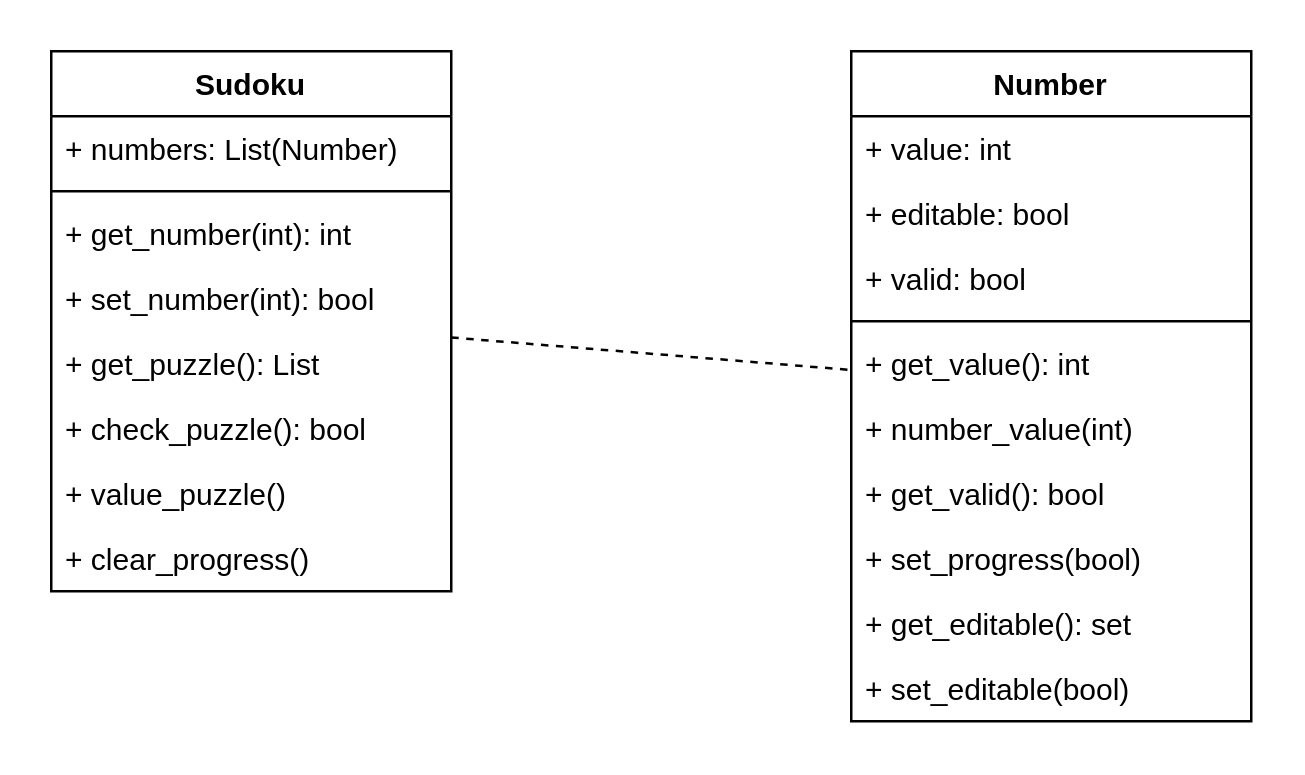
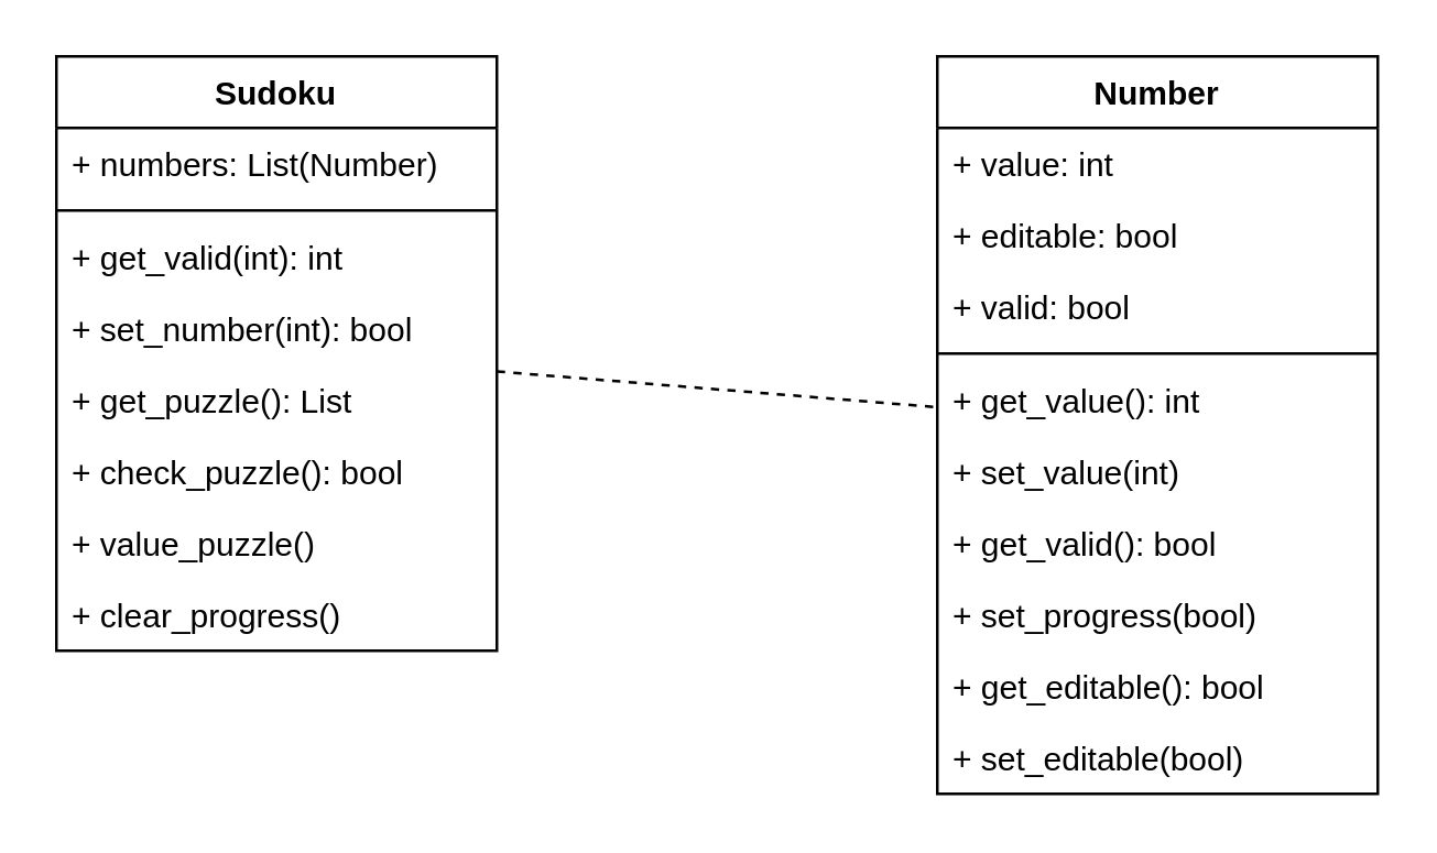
  <mxCell id="0" />
  <mxCell id="1" parent="0" />
  <mxCell id="2" value="Sudoku" style="swimlane;fontStyle=1;align=center;verticalAlign=top;childLayout=stackLayout;horizontal=1;startSize=26;horizontalStack=0;resizeParent=1;resizeParentMax=0;resizeLast=0;collapsible=1;marginBottom=0;" vertex="1" parent="1"><mxGeometry x="20" y="20" width="160" height="216" as="geometry" /></mxCell>
  <mxCell id="3" value="+ numbers: List(Number)" style="text;strokeColor=none;fillColor=none;align=left;verticalAlign=top;spacingLeft=4;spacingRight=4;overflow=hidden;rotatable=0;points=[[0,0.5],[1,0.5]];portConstraint=eastwest;" vertex="1" parent="2"><mxGeometry y="26" width="160" height="26" as="geometry" /></mxCell>
  <mxCell id="4" value="" style="line;strokeWidth=1;fillColor=none;align=left;verticalAlign=middle;spacingTop=-1;spacingLeft=3;spacingRight=3;rotatable=0;labelPosition=right;points=[];portConstraint=eastwest;" vertex="1" parent="2"><mxGeometry y="52" width="160" height="8" as="geometry" /></mxCell>
- <mxCell id="5" value="+ get_number(int): int" style="text;strokeColor=none;fillColor=none;align=left;verticalAlign=top;spacingLeft=4;spacingRight=4;overflow=hidden;rotatable=0;points=[[0,0.5],[1,0.5]];portConstraint=eastwest;" vertex="1" parent="2"><mxGeometry y="60" width="160" height="26" as="geometry" /></mxCell>
+ <mxCell id="5" value="+ get_valid(int): int" style="text;strokeColor=none;fillColor=none;align=left;verticalAlign=top;spacingLeft=4;spacingRight=4;overflow=hidden;rotatable=0;points=[[0,0.5],[1,0.5]];portConstraint=eastwest;" vertex="1" parent="2"><mxGeometry y="60" width="160" height="26" as="geometry" /></mxCell>
  <mxCell id="6" value="+ set_number(int): bool" style="text;strokeColor=none;fillColor=none;align=left;verticalAlign=top;spacingLeft=4;spacingRight=4;overflow=hidden;rotatable=0;points=[[0,0.5],[1,0.5]];portConstraint=eastwest;" vertex="1" parent="2"><mxGeometry y="86" width="160" height="26" as="geometry" /></mxCell>
  <mxCell id="7" value="+ get_puzzle(): List" style="text;strokeColor=none;fillColor=none;align=left;verticalAlign=top;spacingLeft=4;spacingRight=4;overflow=hidden;rotatable=0;points=[[0,0.5],[1,0.5]];portConstraint=eastwest;" vertex="1" parent="2"><mxGeometry y="112" width="160" height="26" as="geometry" /></mxCell>
  <mxCell id="8" value="+ check_puzzle(): bool" style="text;strokeColor=none;fillColor=none;align=left;verticalAlign=top;spacingLeft=4;spacingRight=4;overflow=hidden;rotatable=0;points=[[0,0.5],[1,0.5]];portConstraint=eastwest;" vertex="1" parent="2"><mxGeometry y="138" width="160" height="26" as="geometry" /></mxCell>
  <mxCell id="9" value="+ value_puzzle()" style="text;strokeColor=none;fillColor=none;align=left;verticalAlign=top;spacingLeft=4;spacingRight=4;overflow=hidden;rotatable=0;points=[[0,0.5],[1,0.5]];portConstraint=eastwest;" vertex="1" parent="2"><mxGeometry y="164" width="160" height="26" as="geometry" /></mxCell>
  <mxCell id="10" value="+ clear_progress()" style="text;strokeColor=none;fillColor=none;align=left;verticalAlign=top;spacingLeft=4;spacingRight=4;overflow=hidden;rotatable=0;points=[[0,0.5],[1,0.5]];portConstraint=eastwest;" vertex="1" parent="2"><mxGeometry y="190" width="160" height="26" as="geometry" /></mxCell>
  <mxCell id="11" value="Number" style="swimlane;fontStyle=1;align=center;verticalAlign=top;childLayout=stackLayout;horizontal=1;startSize=26;horizontalStack=0;resizeParent=1;resizeParentMax=0;resizeLast=0;collapsible=1;marginBottom=0;" vertex="1" parent="1"><mxGeometry x="340" y="20" width="160" height="268" as="geometry" /></mxCell>
  <mxCell id="12" value="+ value: int" style="text;strokeColor=none;fillColor=none;align=left;verticalAlign=top;spacingLeft=4;spacingRight=4;overflow=hidden;rotatable=0;points=[[0,0.5],[1,0.5]];portConstraint=eastwest;" vertex="1" parent="11"><mxGeometry y="26" width="160" height="26" as="geometry" /></mxCell>
  <mxCell id="13" value="+ editable: bool" style="text;strokeColor=none;fillColor=none;align=left;verticalAlign=top;spacingLeft=4;spacingRight=4;overflow=hidden;rotatable=0;points=[[0,0.5],[1,0.5]];portConstraint=eastwest;" vertex="1" parent="11"><mxGeometry y="52" width="160" height="26" as="geometry" /></mxCell>
  <mxCell id="14" value="+ valid: bool" style="text;strokeColor=none;fillColor=none;align=left;verticalAlign=top;spacingLeft=4;spacingRight=4;overflow=hidden;rotatable=0;points=[[0,0.5],[1,0.5]];portConstraint=eastwest;" vertex="1" parent="11"><mxGeometry y="78" width="160" height="26" as="geometry" /></mxCell>
  <mxCell id="15" value="" style="line;strokeWidth=1;fillColor=none;align=left;verticalAlign=middle;spacingTop=-1;spacingLeft=3;spacingRight=3;rotatable=0;labelPosition=right;points=[];portConstraint=eastwest;" vertex="1" parent="11"><mxGeometry y="104" width="160" height="8" as="geometry" /></mxCell>
  <mxCell id="16" value="+ get_value(): int" style="text;strokeColor=none;fillColor=none;align=left;verticalAlign=top;spacingLeft=4;spacingRight=4;overflow=hidden;rotatable=0;points=[[0,0.5],[1,0.5]];portConstraint=eastwest;" vertex="1" parent="11"><mxGeometry y="112" width="160" height="26" as="geometry" /></mxCell>
- <mxCell id="17" value="+ number_value(int)" style="text;strokeColor=none;fillColor=none;align=left;verticalAlign=top;spacingLeft=4;spacingRight=4;overflow=hidden;rotatable=0;points=[[0,0.5],[1,0.5]];portConstraint=eastwest;" vertex="1" parent="11"><mxGeometry y="138" width="160" height="26" as="geometry" /></mxCell>
+ <mxCell id="17" value="+ set_value(int)" style="text;strokeColor=none;fillColor=none;align=left;verticalAlign=top;spacingLeft=4;spacingRight=4;overflow=hidden;rotatable=0;points=[[0,0.5],[1,0.5]];portConstraint=eastwest;" vertex="1" parent="11"><mxGeometry y="138" width="160" height="26" as="geometry" /></mxCell>
  <mxCell id="18" value="+ get_valid(): bool" style="text;strokeColor=none;fillColor=none;align=left;verticalAlign=top;spacingLeft=4;spacingRight=4;overflow=hidden;rotatable=0;points=[[0,0.5],[1,0.5]];portConstraint=eastwest;" vertex="1" parent="11"><mxGeometry y="164" width="160" height="26" as="geometry" /></mxCell>
  <mxCell id="19" value="+ set_progress(bool)" style="text;strokeColor=none;fillColor=none;align=left;verticalAlign=top;spacingLeft=4;spacingRight=4;overflow=hidden;rotatable=0;points=[[0,0.5],[1,0.5]];portConstraint=eastwest;" vertex="1" parent="11"><mxGeometry y="190" width="160" height="26" as="geometry" /></mxCell>
- <mxCell id="20" value="+ get_editable(): set" style="text;strokeColor=none;fillColor=none;align=left;verticalAlign=top;spacingLeft=4;spacingRight=4;overflow=hidden;rotatable=0;points=[[0,0.5],[1,0.5]];portConstraint=eastwest;" vertex="1" parent="11"><mxGeometry y="216" width="160" height="26" as="geometry" /></mxCell>
+ <mxCell id="20" value="+ get_editable(): bool" style="text;strokeColor=none;fillColor=none;align=left;verticalAlign=top;spacingLeft=4;spacingRight=4;overflow=hidden;rotatable=0;points=[[0,0.5],[1,0.5]];portConstraint=eastwest;" vertex="1" parent="11"><mxGeometry y="216" width="160" height="26" as="geometry" /></mxCell>
  <mxCell id="21" value="+ set_editable(bool)" style="text;strokeColor=none;fillColor=none;align=left;verticalAlign=top;spacingLeft=4;spacingRight=4;overflow=hidden;rotatable=0;points=[[0,0.5],[1,0.5]];portConstraint=eastwest;" vertex="1" parent="11"><mxGeometry y="242" width="160" height="26" as="geometry" /></mxCell>
  <mxCell id="22" value="" style="endArrow=none;html=1;dashed=1;" edge="1" parent="1" source="2" target="11"><mxGeometry width="50" height="50" relative="1" as="geometry"><mxPoint x="370" y="280" as="sourcePoint" /><mxPoint x="420" y="230" as="targetPoint" /></mxGeometry></mxCell>
